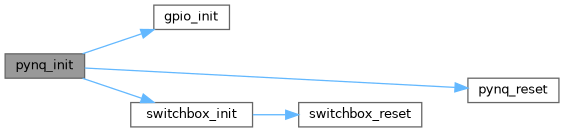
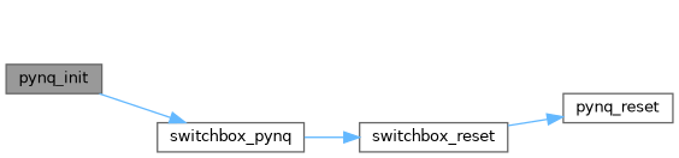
  digraph {
    rankdir=LR
    node [color=grey40 fillcolor=white fontname=Helvetica fontsize=10 shape=box style=filled]
    edge [color=steelblue1 fontname=Helvetica fontsize=10 labelfontname=Helvetica labelfontsize=10 style=solid]
    n1 [color=gray40 fillcolor=grey60 fontcolor=black height=0.2 label=pynq_init width=0.4]
-   n2 [height=0.2 label=gpio_init width=0.4]
    n3 [height=0.2 label=pynq_reset width=0.4]
-   n4 [height=0.2 label=switchbox_init width=0.4]
+   n4 [height=0.2 label=switchbox_pynq width=0.4]
    n5 [height=0.2 label=switchbox_reset width=0.4]
-   n1 -> n2
-   n1 -> n3
+   n5 -> n3
    n1 -> n4
    n4 -> n5
  }
